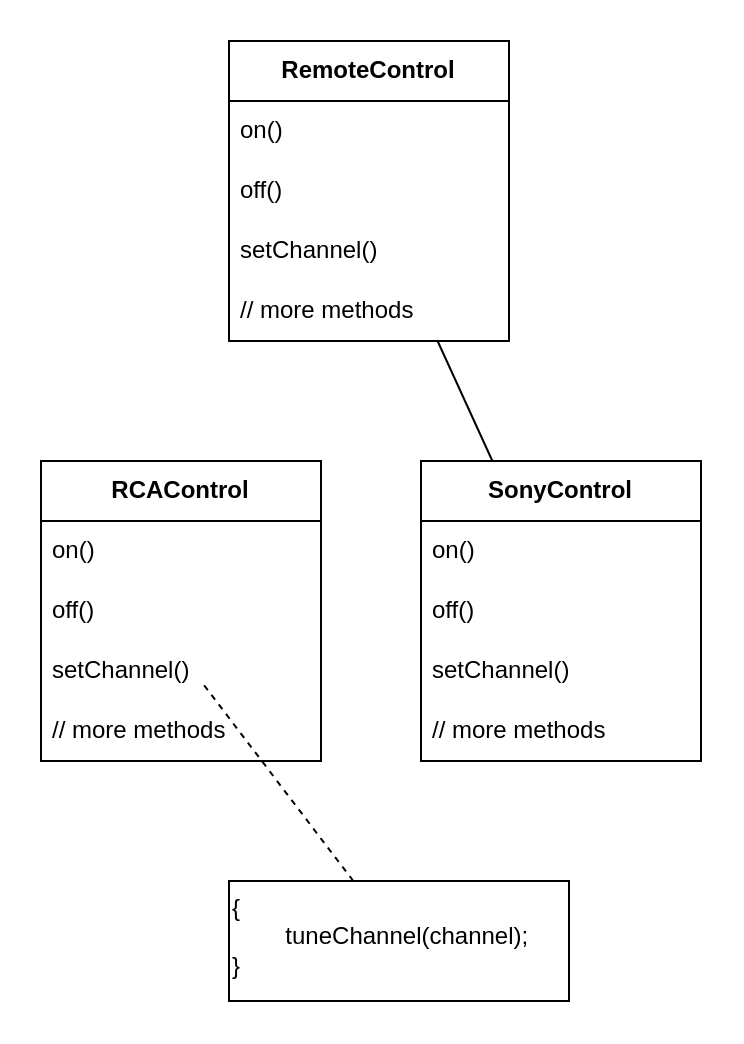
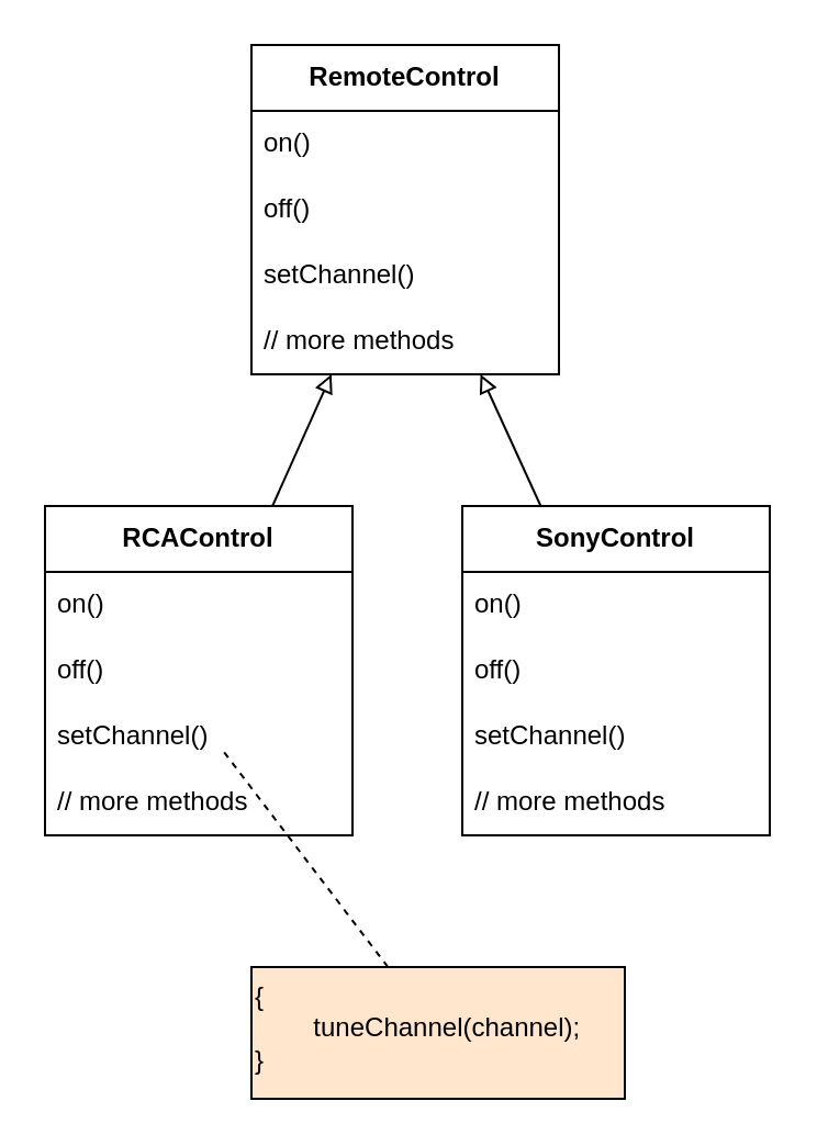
  <mxCell id="0" />
  <mxCell id="1" parent="0" />
  <mxCell id="2" value="RemoteControl" style="swimlane;fontStyle=1;childLayout=stackLayout;horizontal=1;startSize=30;horizontalStack=0;resizeParent=1;resizeParentMax=0;resizeLast=0;collapsible=1;marginBottom=0;whiteSpace=wrap;html=1;" vertex="1" parent="1"><mxGeometry x="114" y="20" width="140" height="150" as="geometry" /></mxCell>
  <mxCell id="3" value="on()" style="text;strokeColor=none;fillColor=none;align=left;verticalAlign=middle;spacingLeft=4;spacingRight=4;overflow=hidden;points=[[0,0.5],[1,0.5]];portConstraint=eastwest;rotatable=0;whiteSpace=wrap;html=1;" vertex="1" parent="2"><mxGeometry y="30" width="140" height="30" as="geometry" /></mxCell>
  <mxCell id="4" value="off()" style="text;strokeColor=none;fillColor=none;align=left;verticalAlign=middle;spacingLeft=4;spacingRight=4;overflow=hidden;points=[[0,0.5],[1,0.5]];portConstraint=eastwest;rotatable=0;whiteSpace=wrap;html=1;" vertex="1" parent="2"><mxGeometry y="60" width="140" height="30" as="geometry" /></mxCell>
  <mxCell id="5" value="setChannel()" style="text;strokeColor=none;fillColor=none;align=left;verticalAlign=middle;spacingLeft=4;spacingRight=4;overflow=hidden;points=[[0,0.5],[1,0.5]];portConstraint=eastwest;rotatable=0;whiteSpace=wrap;html=1;" vertex="1" parent="2"><mxGeometry y="90" width="140" height="30" as="geometry" /></mxCell>
  <mxCell id="6" value="// more methods" style="text;strokeColor=none;fillColor=none;align=left;verticalAlign=middle;spacingLeft=4;spacingRight=4;overflow=hidden;points=[[0,0.5],[1,0.5]];portConstraint=eastwest;rotatable=0;whiteSpace=wrap;html=1;" vertex="1" parent="2"><mxGeometry y="120" width="140" height="30" as="geometry" /></mxCell>
  <mxCell id="7" value="SonyControl" style="swimlane;fontStyle=1;childLayout=stackLayout;horizontal=1;startSize=30;horizontalStack=0;resizeParent=1;resizeParentMax=0;resizeLast=0;collapsible=1;marginBottom=0;whiteSpace=wrap;html=1;" vertex="1" parent="1"><mxGeometry x="210" y="230" width="140" height="150" as="geometry" /></mxCell>
  <mxCell id="8" value="on()" style="text;strokeColor=none;fillColor=none;align=left;verticalAlign=middle;spacingLeft=4;spacingRight=4;overflow=hidden;points=[[0,0.5],[1,0.5]];portConstraint=eastwest;rotatable=0;whiteSpace=wrap;html=1;" vertex="1" parent="7"><mxGeometry y="30" width="140" height="30" as="geometry" /></mxCell>
  <mxCell id="9" value="off()" style="text;strokeColor=none;fillColor=none;align=left;verticalAlign=middle;spacingLeft=4;spacingRight=4;overflow=hidden;points=[[0,0.5],[1,0.5]];portConstraint=eastwest;rotatable=0;whiteSpace=wrap;html=1;" vertex="1" parent="7"><mxGeometry y="60" width="140" height="30" as="geometry" /></mxCell>
  <mxCell id="10" value="setChannel()" style="text;strokeColor=none;fillColor=none;align=left;verticalAlign=middle;spacingLeft=4;spacingRight=4;overflow=hidden;points=[[0,0.5],[1,0.5]];portConstraint=eastwest;rotatable=0;whiteSpace=wrap;html=1;" vertex="1" parent="7"><mxGeometry y="90" width="140" height="30" as="geometry" /></mxCell>
  <mxCell id="11" value="// more methods" style="text;strokeColor=none;fillColor=none;align=left;verticalAlign=middle;spacingLeft=4;spacingRight=4;overflow=hidden;points=[[0,0.5],[1,0.5]];portConstraint=eastwest;rotatable=0;whiteSpace=wrap;html=1;" vertex="1" parent="7"><mxGeometry y="120" width="140" height="30" as="geometry" /></mxCell>
  <mxCell id="12" value="RCAControl" style="swimlane;fontStyle=1;childLayout=stackLayout;horizontal=1;startSize=30;horizontalStack=0;resizeParent=1;resizeParentMax=0;resizeLast=0;collapsible=1;marginBottom=0;whiteSpace=wrap;html=1;" vertex="1" parent="1"><mxGeometry x="20" y="230" width="140" height="150" as="geometry" /></mxCell>
  <mxCell id="13" value="on()" style="text;strokeColor=none;fillColor=none;align=left;verticalAlign=middle;spacingLeft=4;spacingRight=4;overflow=hidden;points=[[0,0.5],[1,0.5]];portConstraint=eastwest;rotatable=0;whiteSpace=wrap;html=1;" vertex="1" parent="12"><mxGeometry y="30" width="140" height="30" as="geometry" /></mxCell>
  <mxCell id="14" value="off()" style="text;strokeColor=none;fillColor=none;align=left;verticalAlign=middle;spacingLeft=4;spacingRight=4;overflow=hidden;points=[[0,0.5],[1,0.5]];portConstraint=eastwest;rotatable=0;whiteSpace=wrap;html=1;" vertex="1" parent="12"><mxGeometry y="60" width="140" height="30" as="geometry" /></mxCell>
  <mxCell id="15" value="setChannel()" style="text;strokeColor=none;fillColor=none;align=left;verticalAlign=middle;spacingLeft=4;spacingRight=4;overflow=hidden;points=[[0,0.5],[1,0.5]];portConstraint=eastwest;rotatable=0;whiteSpace=wrap;html=1;" vertex="1" parent="12"><mxGeometry y="90" width="140" height="30" as="geometry" /></mxCell>
  <mxCell id="16" value="// more methods" style="text;strokeColor=none;fillColor=none;align=left;verticalAlign=middle;spacingLeft=4;spacingRight=4;overflow=hidden;points=[[0,0.5],[1,0.5]];portConstraint=eastwest;rotatable=0;whiteSpace=wrap;html=1;" vertex="1" parent="12"><mxGeometry y="120" width="140" height="30" as="geometry" /></mxCell>
- <mxCell id="18" value="" style="endArrow=none;html=1;rounded=0;endFill=0;" edge="1" parent="1" source="7" target="2"><mxGeometry width="50" height="50" relative="1" as="geometry"><mxPoint x="133.571" y="240" as="sourcePoint" /><mxPoint x="160.429" y="180" as="targetPoint" /></mxGeometry></mxCell>
- <mxCell id="19" value="{&lt;br&gt;&lt;span style=&quot;white-space: pre;&quot;&gt;&#09;&lt;/span&gt;tuneChannel(channel);&lt;br&gt;}" style="rounded=0;whiteSpace=wrap;html=1;align=left;verticalAlign=top;" vertex="1" parent="1"><mxGeometry x="114" y="440" width="170" height="60" as="geometry" /></mxCell>
+ <mxCell id="17" value="" style="endArrow=block;html=1;rounded=0;endFill=0;" edge="1" parent="1" source="12" target="2"><mxGeometry width="50" height="50" relative="1" as="geometry"><mxPoint x="-10" y="220" as="sourcePoint" /><mxPoint x="40" y="170" as="targetPoint" /></mxGeometry></mxCell>
+ <mxCell id="18" value="" style="endArrow=block;html=1;rounded=0;endFill=0;" edge="1" parent="1" source="7" target="2"><mxGeometry width="50" height="50" relative="1" as="geometry"><mxPoint x="133.571" y="240" as="sourcePoint" /><mxPoint x="160.429" y="180" as="targetPoint" /></mxGeometry></mxCell>
+ <mxCell id="19" value="{&lt;br&gt;&lt;span style=&quot;white-space: pre;&quot;&gt;&#09;&lt;/span&gt;tuneChannel(channel);&lt;br&gt;}" style="rounded=0;whiteSpace=wrap;html=1;align=left;verticalAlign=top;fillColor=#ffe6cc;" vertex="1" parent="1"><mxGeometry x="114" y="440" width="170" height="60" as="geometry" /></mxCell>
  <mxCell id="20" value="" style="endArrow=none;dashed=1;html=1;rounded=0;entryX=0.571;entryY=0.667;entryDx=0;entryDy=0;entryPerimeter=0;" edge="1" parent="1" source="19" target="15"><mxGeometry width="50" height="50" relative="1" as="geometry"><mxPoint x="-40" y="460" as="sourcePoint" /><mxPoint x="-30" y="350" as="targetPoint" /></mxGeometry></mxCell>
